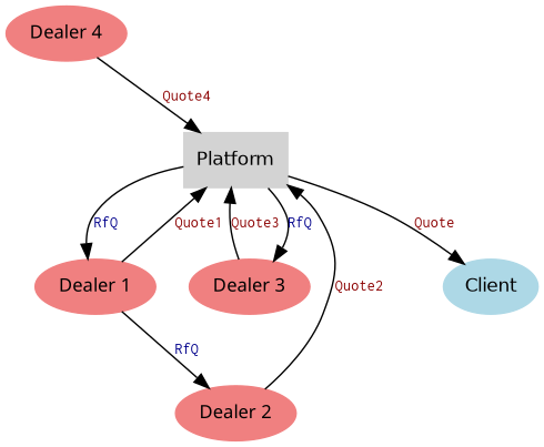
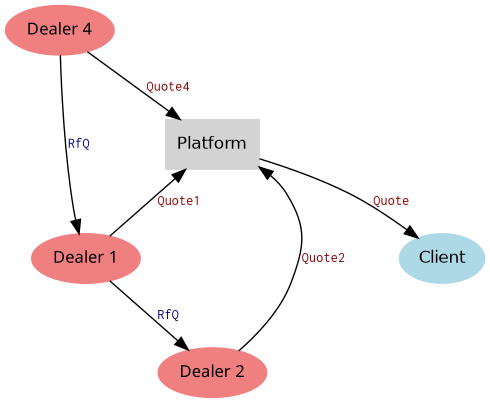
  digraph {
    fontname=Helvetica
    fontsize=12
    node [color=lightcoral fontname="Helvetica-Italic" fontsize=12 shape=ellipse style=filled]
    edge [fontcolor=darkred fontname=Courier fontsize=10]
    n1 [color=lightblue fontname=Helvetica label=Client]
    n2 [color=lightgrey fontname=Helvetica label=Platform shape=box]
    n3 [label="Dealer 1"]
-   n4 [label="Dealer 3"]
    n5 [label="Dealer 2"]
    n6 [label="Dealer 4"]
    n2 -> n1 [label=Quote]
-   n2 -> n3 [fontcolor=darkblue label=RfQ]
-   n2 -> n4 [fontcolor=darkblue label=RfQ]
+   n6 -> n3 [fontcolor=darkblue label=RfQ]
    n3 -> n2 [label=Quote1]
    n3 -> n5 [fontcolor=darkblue label=RfQ]
-   n4 -> n2 [label=Quote3]
    n5 -> n2 [label=Quote2]
    n6 -> n2 [label=Quote4]
  }
